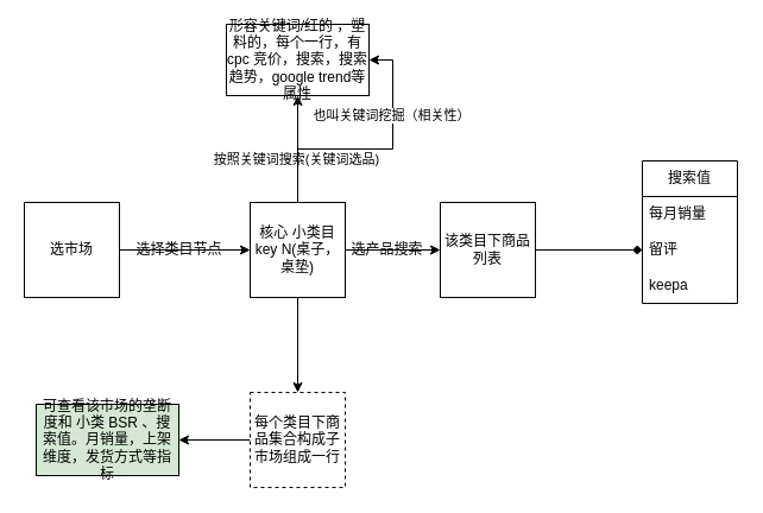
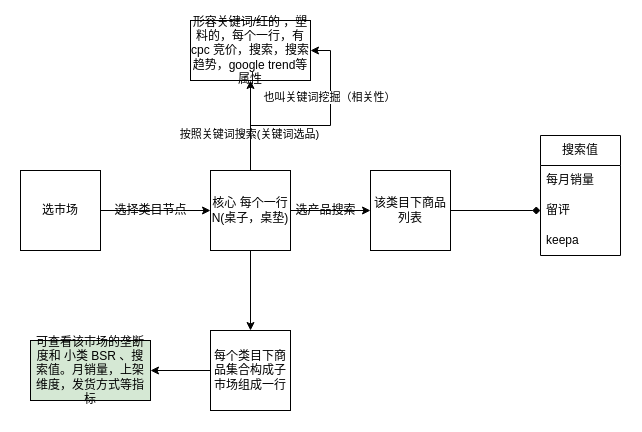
  <mxCell id="0" />
  <mxCell id="1" parent="0" />
  <mxCell id="2" value="" style="edgeStyle=orthogonalEdgeStyle;rounded=0;orthogonalLoop=1;jettySize=auto;html=1;" edge="1" parent="1" source="8" target="10"><mxGeometry relative="1" as="geometry" /></mxCell>
  <mxCell id="3" value="" style="edgeStyle=orthogonalEdgeStyle;rounded=0;orthogonalLoop=1;jettySize=auto;html=1;" edge="1" parent="1" source="8" target="16"><mxGeometry relative="1" as="geometry" /></mxCell>
  <mxCell id="4" value="" style="edgeStyle=orthogonalEdgeStyle;rounded=0;orthogonalLoop=1;jettySize=auto;html=1;" edge="1" parent="1" source="8" target="22"><mxGeometry relative="1" as="geometry" /></mxCell>
  <mxCell id="5" value="按照关键词搜索(关键词选品)" style="edgeLabel;html=1;align=center;verticalAlign=middle;resizable=0;points=[];" vertex="1" connectable="0" parent="4"><mxGeometry x="-0.167" y="2" relative="1" as="geometry"><mxPoint as="offset" /></mxGeometry></mxCell>
  <mxCell id="6" style="edgeStyle=orthogonalEdgeStyle;rounded=0;orthogonalLoop=1;jettySize=auto;html=1;entryX=1;entryY=0.5;entryDx=0;entryDy=0;" edge="1" parent="1" source="8" target="22"><mxGeometry relative="1" as="geometry" /></mxCell>
  <mxCell id="7" value="也叫关键词挖掘（相关性）" style="edgeLabel;html=1;align=center;verticalAlign=middle;resizable=0;points=[];" vertex="1" connectable="0" parent="6"><mxGeometry x="0.401" y="2" relative="1" as="geometry"><mxPoint as="offset" /></mxGeometry></mxCell>
- <mxCell id="8" value="核心 小类目key N(桌子，桌垫)" style="whiteSpace=wrap;html=1;aspect=fixed;" vertex="1" parent="1"><mxGeometry x="210" y="170" width="80" height="80" as="geometry" /></mxCell>
+ <mxCell id="8" value="核心 每个一行 N(桌子，桌垫)" style="whiteSpace=wrap;html=1;aspect=fixed;" vertex="1" parent="1"><mxGeometry x="210" y="170" width="80" height="80" as="geometry" /></mxCell>
  <mxCell id="9" style="edgeStyle=orthogonalEdgeStyle;rounded=0;orthogonalLoop=1;jettySize=auto;html=1;endArrow=diamond;" edge="1" parent="1" source="10" target="20"><mxGeometry relative="1" as="geometry" /></mxCell>
  <mxCell id="10" value="该类目下商品列表" style="whiteSpace=wrap;html=1;aspect=fixed;" vertex="1" parent="1"><mxGeometry x="370" y="170" width="80" height="80" as="geometry" /></mxCell>
  <mxCell id="11" style="edgeStyle=orthogonalEdgeStyle;rounded=0;orthogonalLoop=1;jettySize=auto;html=1;entryX=0;entryY=0.5;entryDx=0;entryDy=0;" edge="1" parent="1" source="12" target="8"><mxGeometry relative="1" as="geometry" /></mxCell>
  <mxCell id="12" value="选市场" style="whiteSpace=wrap;html=1;aspect=fixed;" vertex="1" parent="1"><mxGeometry x="20" y="170" width="80" height="80" as="geometry" /></mxCell>
  <mxCell id="13" value="选择类目节点" style="text;html=1;align=center;verticalAlign=middle;resizable=0;points=[];autosize=1;strokeColor=none;fillColor=none;" vertex="1" parent="1"><mxGeometry x="100" y="195" width="100" height="30" as="geometry" /></mxCell>
  <mxCell id="14" value="选产品搜索" style="text;html=1;align=center;verticalAlign=middle;resizable=0;points=[];autosize=1;strokeColor=none;fillColor=none;" vertex="1" parent="1"><mxGeometry x="285" y="195" width="80" height="30" as="geometry" /></mxCell>
  <mxCell id="15" value="" style="edgeStyle=orthogonalEdgeStyle;rounded=0;orthogonalLoop=1;jettySize=auto;html=1;" edge="1" parent="1" source="16" target="17"><mxGeometry relative="1" as="geometry" /></mxCell>
- <mxCell id="16" value="每个类目下商品集合构成子市场组成一行" style="whiteSpace=wrap;html=1;aspect=fixed;dashed=1;" vertex="1" parent="1"><mxGeometry x="210" y="330" width="80" height="80" as="geometry" /></mxCell>
+ <mxCell id="16" value="每个类目下商品集合构成子市场组成一行" style="whiteSpace=wrap;html=1;aspect=fixed;" vertex="1" parent="1"><mxGeometry x="210" y="330" width="80" height="80" as="geometry" /></mxCell>
  <mxCell id="17" value="可查看该市场的垄断度和 小类 BSR 、搜索值。月销量，上架维度，发货方式等指标" style="whiteSpace=wrap;html=1;fillColor=#d5e8d4;" vertex="1" parent="1"><mxGeometry x="30" y="340" width="120" height="60" as="geometry" /></mxCell>
  <mxCell id="18" value="搜索值" style="swimlane;fontStyle=0;childLayout=stackLayout;horizontal=1;startSize=30;horizontalStack=0;resizeParent=1;resizeParentMax=0;resizeLast=0;collapsible=1;marginBottom=0;whiteSpace=wrap;html=1;" vertex="1" parent="1"><mxGeometry x="540" y="135" width="80" height="120" as="geometry" /></mxCell>
  <mxCell id="19" value="每月销量" style="text;strokeColor=none;fillColor=none;align=left;verticalAlign=middle;spacingLeft=4;spacingRight=4;overflow=hidden;points=[[0,0.5],[1,0.5]];portConstraint=eastwest;rotatable=0;whiteSpace=wrap;html=1;" vertex="1" parent="18"><mxGeometry y="30" width="80" height="30" as="geometry" /></mxCell>
  <mxCell id="20" value="留评" style="text;strokeColor=none;fillColor=none;align=left;verticalAlign=middle;spacingLeft=4;spacingRight=4;overflow=hidden;points=[[0,0.5],[1,0.5]];portConstraint=eastwest;rotatable=0;whiteSpace=wrap;html=1;" vertex="1" parent="18"><mxGeometry y="60" width="80" height="30" as="geometry" /></mxCell>
  <mxCell id="21" value="keepa" style="text;strokeColor=none;fillColor=none;align=left;verticalAlign=middle;spacingLeft=4;spacingRight=4;overflow=hidden;points=[[0,0.5],[1,0.5]];portConstraint=eastwest;rotatable=0;whiteSpace=wrap;html=1;" vertex="1" parent="18"><mxGeometry y="90" width="80" height="30" as="geometry" /></mxCell>
  <mxCell id="22" value="形容关键词/红的 ，塑料的，每个一行，有cpc 竞价，搜索，搜索趋势，google trend等属性" style="whiteSpace=wrap;html=1;" vertex="1" parent="1"><mxGeometry x="190" y="20" width="120" height="60" as="geometry" /></mxCell>
